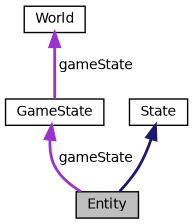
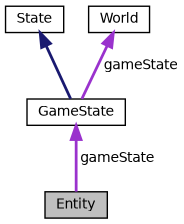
  digraph {
    node [color=black fillcolor=white fontname=Helvetica fontsize=10 shape=record style=filled]
    edge [color=darkorchid3 dir=back fontname=Helvetica fontsize=10 labelfontname=Helvetica labelfontsize=10 style=bold]
    n1 [fillcolor=grey75 fontcolor=black height=0.2 label=Entity width=0.4]
    n2 [height=0.2 label=GameState width=0.4]
    n3 [height=0.2 label=State width=0.4]
    n4 [height=0.2 label=World width=0.4]
    n2 -> n1 [label=" gameState"]
-   n3 -> n1 [color=midnightblue]
+   n3 -> n2 [color=midnightblue]
    n4 -> n2 [label=" gameState"]
  }
